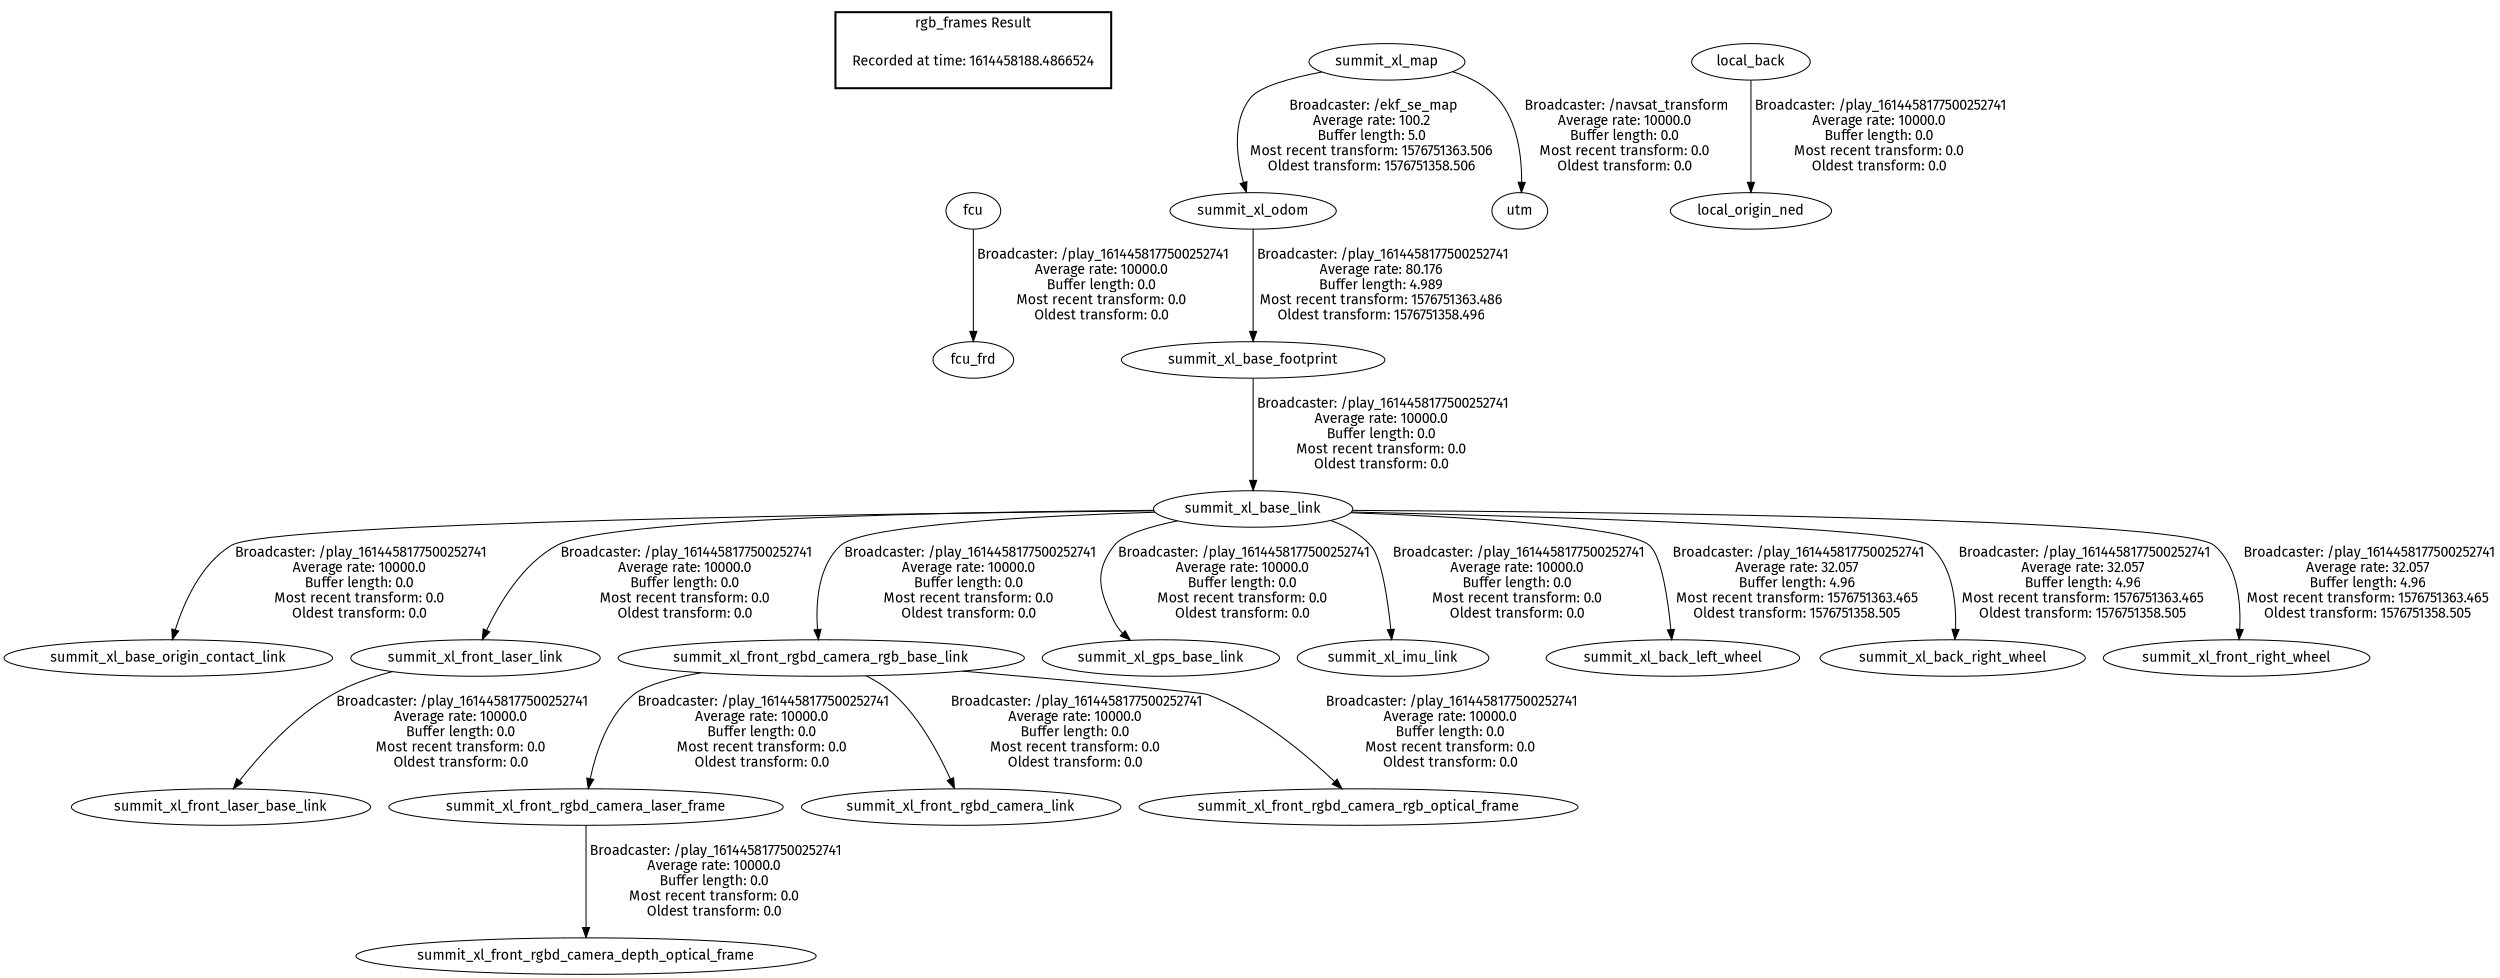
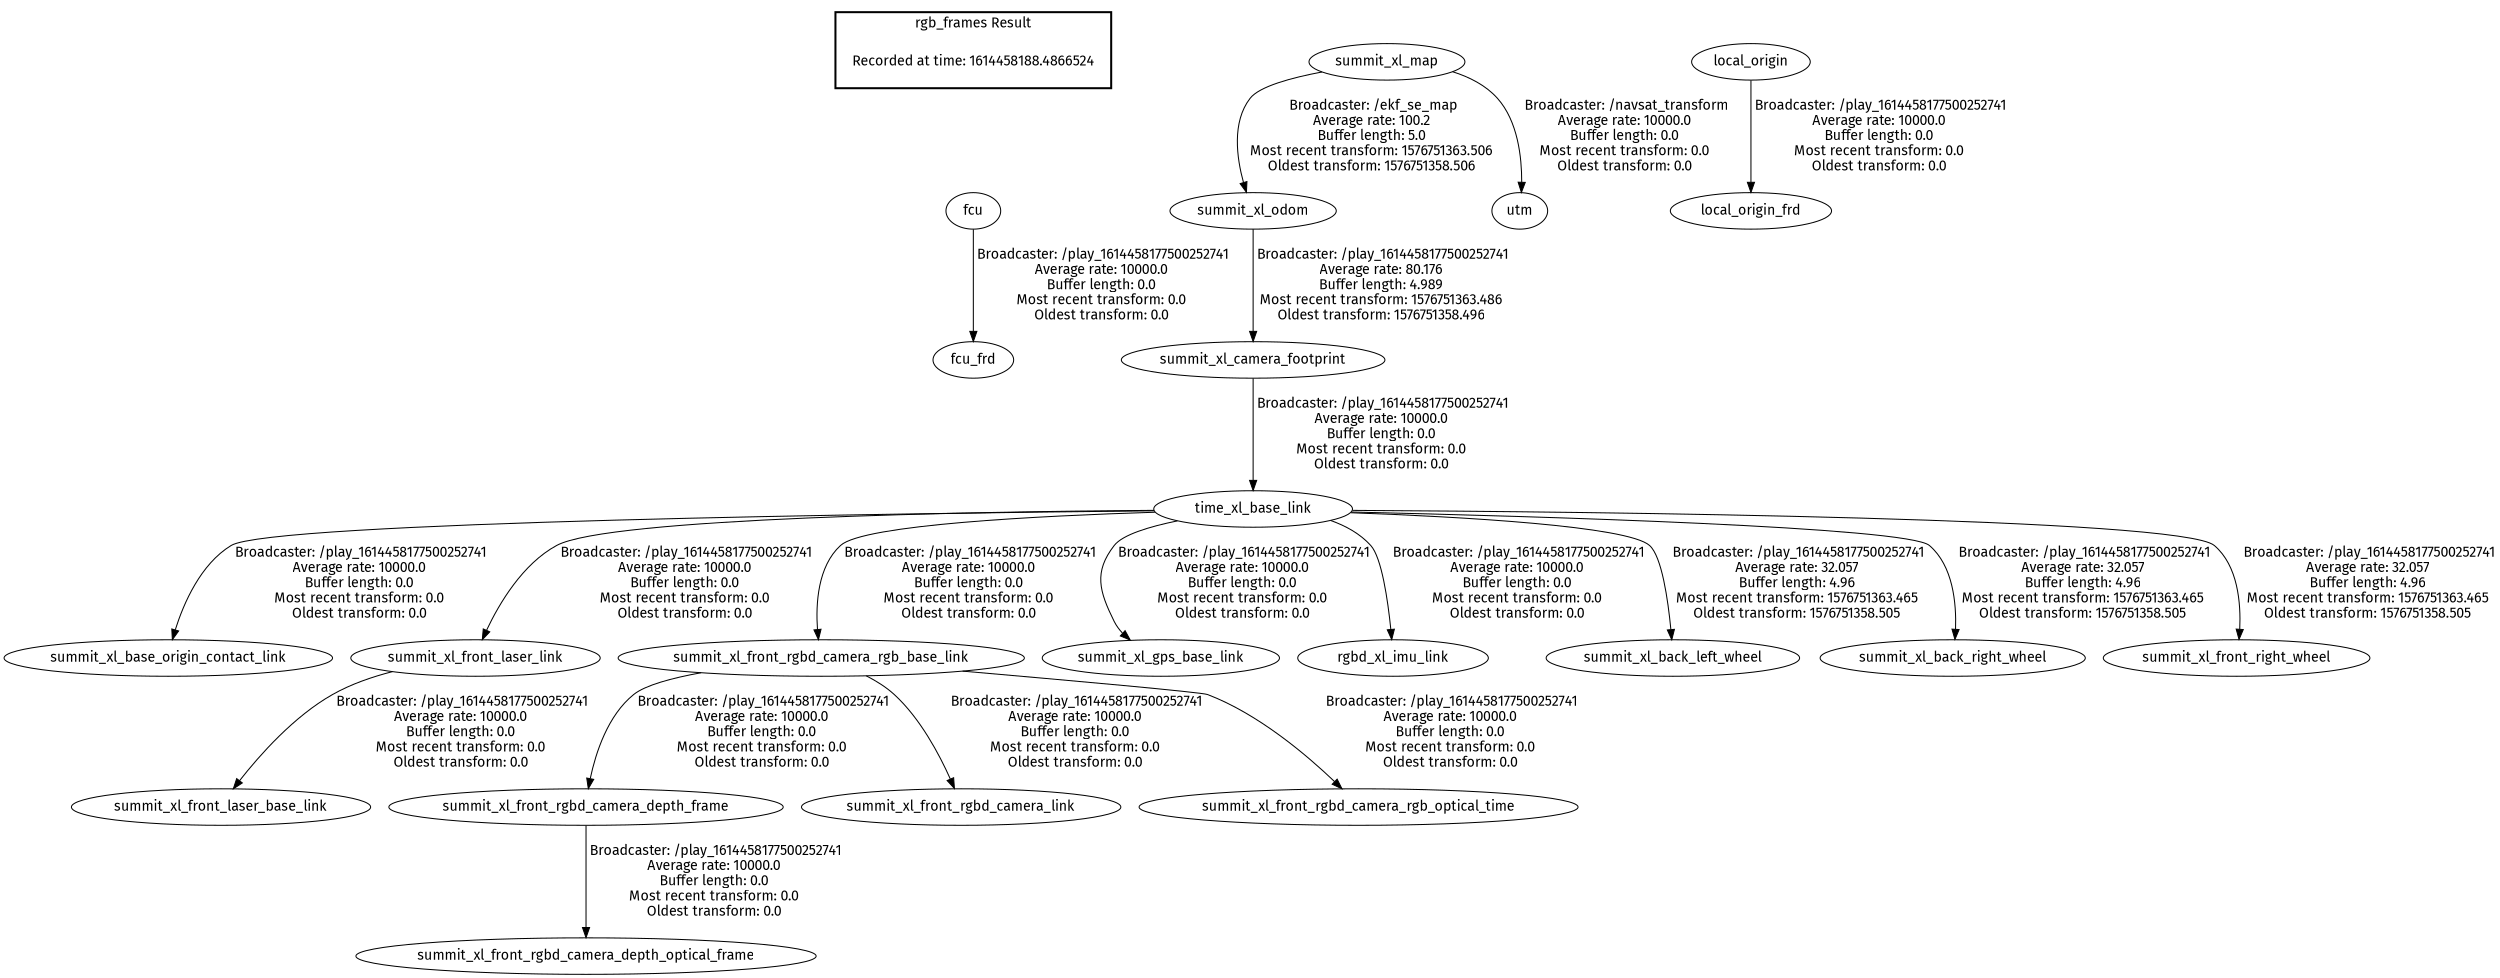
  digraph {
    fontname="Fira Sans"
    node [fontname="Fira Sans"]
    edge [fontname="Fira Sans"]
    "Recorded at time: 1614458188.4866524" [shape=plaintext]
    fcu
    summit_xl_map
    summit_xl_odom
    utm
-   summit_xl_base_footprint
-   summit_xl_base_link
+   summit_xl_base_footprint [label=summit_xl_camera_footprint]
+   summit_xl_base_link [label=time_xl_base_link]
    n8 [label=summit_xl_base_origin_contact_link]
    summit_xl_front_laser_link
    summit_xl_front_rgbd_camera_rgb_base_link
    summit_xl_gps_base_link
-   summit_xl_imu_link
+   summit_xl_imu_link [label=rgbd_xl_imu_link]
    summit_xl_back_left_wheel
    summit_xl_back_right_wheel
    summit_xl_front_right_wheel
    summit_xl_front_laser_base_link
-   summit_xl_front_rgbd_camera_depth_frame [label=summit_xl_front_rgbd_camera_laser_frame]
+   summit_xl_front_rgbd_camera_depth_frame
    summit_xl_front_rgbd_camera_link
-   summit_xl_front_rgbd_camera_rgb_optical_frame
+   summit_xl_front_rgbd_camera_rgb_optical_frame [label=summit_xl_front_rgbd_camera_rgb_optical_time]
    summit_xl_front_rgbd_camera_depth_optical_frame
-   local_origin [label=local_back]
-   local_origin_ned
+   local_origin
+   local_origin_ned [label=local_origin_frd]
    fcu_frd
    subgraph cluster_1 {
      color=black
      label="rgb_frames Result"
      style=bold
      "Recorded at time: 1614458188.4866524"
    }
    "Recorded at time: 1614458188.4866524" -> fcu [style=invis]
    fcu -> fcu_frd [label=" Broadcaster: /play_1614458177500252741\nAverage rate: 10000.0\nBuffer length: 0.0\nMost recent transform: 0.0\nOldest transform: 0.0\n"]
    summit_xl_map -> summit_xl_odom [label=" Broadcaster: /ekf_se_map\nAverage rate: 100.2\nBuffer length: 5.0\nMost recent transform: 1576751363.506\nOldest transform: 1576751358.506\n"]
    summit_xl_map -> utm [label=" Broadcaster: /navsat_transform\nAverage rate: 10000.0\nBuffer length: 0.0\nMost recent transform: 0.0\nOldest transform: 0.0\n"]
    summit_xl_odom -> summit_xl_base_footprint [label=" Broadcaster: /play_1614458177500252741\nAverage rate: 80.176\nBuffer length: 4.989\nMost recent transform: 1576751363.486\nOldest transform: 1576751358.496\n"]
    summit_xl_base_footprint -> summit_xl_base_link [label=" Broadcaster: /play_1614458177500252741\nAverage rate: 10000.0\nBuffer length: 0.0\nMost recent transform: 0.0\nOldest transform: 0.0\n"]
    summit_xl_base_link -> n8 [label=" Broadcaster: /play_1614458177500252741\nAverage rate: 10000.0\nBuffer length: 0.0\nMost recent transform: 0.0\nOldest transform: 0.0\n"]
    summit_xl_base_link -> summit_xl_front_laser_link [label=" Broadcaster: /play_1614458177500252741\nAverage rate: 10000.0\nBuffer length: 0.0\nMost recent transform: 0.0\nOldest transform: 0.0\n"]
    summit_xl_base_link -> summit_xl_front_rgbd_camera_rgb_base_link [label=" Broadcaster: /play_1614458177500252741\nAverage rate: 10000.0\nBuffer length: 0.0\nMost recent transform: 0.0\nOldest transform: 0.0\n"]
    summit_xl_base_link -> summit_xl_gps_base_link [label=" Broadcaster: /play_1614458177500252741\nAverage rate: 10000.0\nBuffer length: 0.0\nMost recent transform: 0.0\nOldest transform: 0.0\n"]
    summit_xl_base_link -> summit_xl_imu_link [label=" Broadcaster: /play_1614458177500252741\nAverage rate: 10000.0\nBuffer length: 0.0\nMost recent transform: 0.0\nOldest transform: 0.0\n"]
    summit_xl_base_link -> summit_xl_back_left_wheel [label=" Broadcaster: /play_1614458177500252741\nAverage rate: 32.057\nBuffer length: 4.96\nMost recent transform: 1576751363.465\nOldest transform: 1576751358.505\n"]
    summit_xl_base_link -> summit_xl_back_right_wheel [label=" Broadcaster: /play_1614458177500252741\nAverage rate: 32.057\nBuffer length: 4.96\nMost recent transform: 1576751363.465\nOldest transform: 1576751358.505\n"]
    summit_xl_base_link -> summit_xl_front_right_wheel [label=" Broadcaster: /play_1614458177500252741\nAverage rate: 32.057\nBuffer length: 4.96\nMost recent transform: 1576751363.465\nOldest transform: 1576751358.505\n"]
    summit_xl_front_laser_link -> summit_xl_front_laser_base_link [label=" Broadcaster: /play_1614458177500252741\nAverage rate: 10000.0\nBuffer length: 0.0\nMost recent transform: 0.0\nOldest transform: 0.0\n"]
    summit_xl_front_rgbd_camera_rgb_base_link -> summit_xl_front_rgbd_camera_depth_frame [label=" Broadcaster: /play_1614458177500252741\nAverage rate: 10000.0\nBuffer length: 0.0\nMost recent transform: 0.0\nOldest transform: 0.0\n"]
    summit_xl_front_rgbd_camera_rgb_base_link -> summit_xl_front_rgbd_camera_link [label=" Broadcaster: /play_1614458177500252741\nAverage rate: 10000.0\nBuffer length: 0.0\nMost recent transform: 0.0\nOldest transform: 0.0\n"]
    summit_xl_front_rgbd_camera_rgb_base_link -> summit_xl_front_rgbd_camera_rgb_optical_frame [label=" Broadcaster: /play_1614458177500252741\nAverage rate: 10000.0\nBuffer length: 0.0\nMost recent transform: 0.0\nOldest transform: 0.0\n"]
    summit_xl_front_rgbd_camera_depth_frame -> summit_xl_front_rgbd_camera_depth_optical_frame [label=" Broadcaster: /play_1614458177500252741\nAverage rate: 10000.0\nBuffer length: 0.0\nMost recent transform: 0.0\nOldest transform: 0.0\n"]
    local_origin -> local_origin_ned [label=" Broadcaster: /play_1614458177500252741\nAverage rate: 10000.0\nBuffer length: 0.0\nMost recent transform: 0.0\nOldest transform: 0.0\n"]
  }
